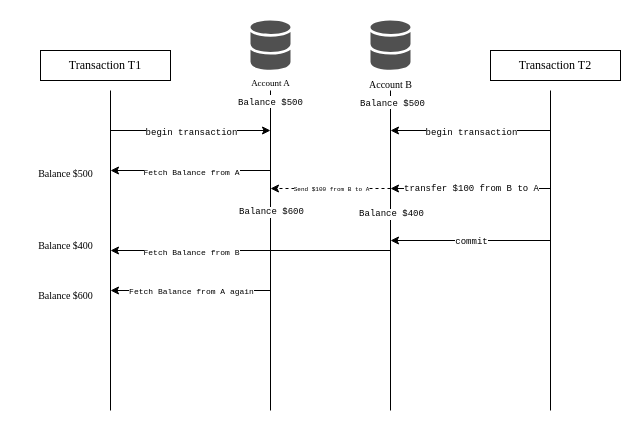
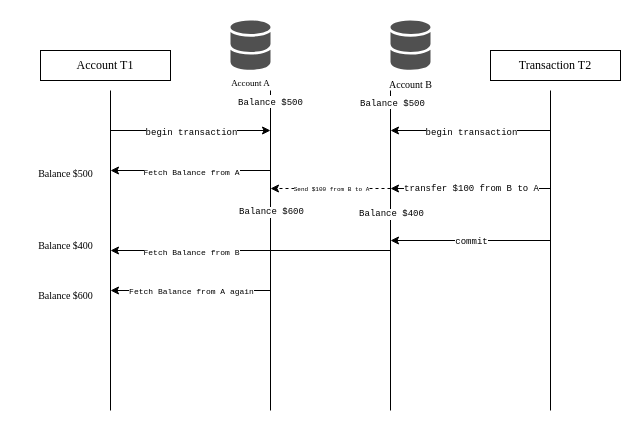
  <mxCell id="0" />
  <mxCell id="1" parent="0" />
  <mxCell id="2" value="" style="endArrow=none;html=1;rounded=0;" parent="1" edge="1"><mxGeometry width="50" height="50" relative="1" as="geometry"><mxPoint x="270" y="410" as="sourcePoint" /><mxPoint x="270" y="90" as="targetPoint" /></mxGeometry></mxCell>
  <mxCell id="3" value="&lt;font style=&quot;font-size: 9px;&quot; face=&quot;Courier New&quot;&gt;Balance $500&lt;/font&gt;" style="edgeLabel;html=1;align=center;verticalAlign=middle;resizable=0;points=[];" parent="2" vertex="1" connectable="0"><mxGeometry x="0.938" y="1" relative="1" as="geometry"><mxPoint as="offset" /></mxGeometry></mxCell>
  <mxCell id="4" value="Balance $600" style="edgeLabel;html=1;align=center;verticalAlign=middle;resizable=0;points=[];fontFamily=Courier New;fontSize=9;" parent="2" vertex="1" connectable="0"><mxGeometry x="0.245" relative="1" as="geometry"><mxPoint as="offset" /></mxGeometry></mxCell>
- <mxCell id="5" value="&lt;font style=&quot;font-size: 9px;&quot; face=&quot;Verdana&quot;&gt;Account A&lt;/font&gt;" style="sketch=0;shadow=0;dashed=0;html=1;strokeColor=none;fillColor=#505050;labelPosition=center;verticalLabelPosition=bottom;verticalAlign=top;outlineConnect=0;align=center;shape=mxgraph.office.databases.database_mini_2;fontSize=10;" parent="1" vertex="1"><mxGeometry x="250" y="20" width="40" height="50" as="geometry" /></mxCell>
+ <mxCell id="5" value="&lt;font style=&quot;font-size: 9px;&quot; face=&quot;Verdana&quot;&gt;Account A&lt;/font&gt;" style="sketch=0;shadow=0;dashed=0;html=1;strokeColor=none;fillColor=#505050;labelPosition=center;verticalLabelPosition=bottom;verticalAlign=top;outlineConnect=0;align=center;shape=mxgraph.office.databases.database_mini_2;fontSize=10;" parent="1" vertex="1"><mxGeometry x="230" y="20" width="40" height="50" as="geometry" /></mxCell>
  <mxCell id="6" value="" style="endArrow=none;html=1;rounded=0;" parent="1" edge="1"><mxGeometry width="50" height="50" relative="1" as="geometry"><mxPoint x="390" y="410" as="sourcePoint" /><mxPoint x="390" y="90" as="targetPoint" /></mxGeometry></mxCell>
  <mxCell id="7" value="&lt;font style=&quot;font-size: 9px;&quot; face=&quot;Courier New&quot;&gt;Balance $500&lt;/font&gt;" style="edgeLabel;html=1;align=center;verticalAlign=middle;resizable=0;points=[];" parent="6" vertex="1" connectable="0"><mxGeometry x="0.932" y="-1" relative="1" as="geometry"><mxPoint as="offset" /></mxGeometry></mxCell>
  <mxCell id="8" value="Balance $400" style="edgeLabel;html=1;align=center;verticalAlign=middle;resizable=0;points=[];fontFamily=Courier New;fontSize=9;" parent="6" vertex="1" connectable="0"><mxGeometry x="0.233" relative="1" as="geometry"><mxPoint as="offset" /></mxGeometry></mxCell>
- <mxCell id="9" value="&lt;font face=&quot;Verdana&quot; style=&quot;font-size: 10px;&quot;&gt;Account B&lt;/font&gt;" style="sketch=0;shadow=0;dashed=0;html=1;strokeColor=none;fillColor=#505050;labelPosition=center;verticalLabelPosition=bottom;verticalAlign=top;outlineConnect=0;align=center;shape=mxgraph.office.databases.database_mini_2;" parent="1" vertex="1"><mxGeometry x="370" y="20" width="40" height="50" as="geometry" /></mxCell>
+ <mxCell id="9" value="&lt;font face=&quot;Verdana&quot; style=&quot;font-size: 10px;&quot;&gt;Account B&lt;/font&gt;" style="sketch=0;shadow=0;dashed=0;html=1;strokeColor=none;fillColor=#505050;labelPosition=center;verticalLabelPosition=bottom;verticalAlign=top;outlineConnect=0;align=center;shape=mxgraph.office.databases.database_mini_2;" parent="1" vertex="1"><mxGeometry x="390" y="20" width="40" height="50" as="geometry" /></mxCell>
  <mxCell id="10" value="" style="endArrow=none;html=1;rounded=0;" parent="1" edge="1"><mxGeometry width="50" height="50" relative="1" as="geometry"><mxPoint x="110" y="410" as="sourcePoint" /><mxPoint x="110" y="90" as="targetPoint" /></mxGeometry></mxCell>
  <mxCell id="11" value="" style="endArrow=none;html=1;rounded=0;" parent="1" edge="1"><mxGeometry width="50" height="50" relative="1" as="geometry"><mxPoint x="550" y="410" as="sourcePoint" /><mxPoint x="550" y="90" as="targetPoint" /></mxGeometry></mxCell>
  <mxCell id="12" value="" style="endArrow=classic;html=1;rounded=0;" parent="1" edge="1"><mxGeometry width="50" height="50" relative="1" as="geometry"><mxPoint x="110" y="130" as="sourcePoint" /><mxPoint x="270" y="130" as="targetPoint" /></mxGeometry></mxCell>
  <mxCell id="13" value="&lt;font style=&quot;font-size: 9px;&quot; face=&quot;Courier New&quot;&gt;begin transaction&lt;/font&gt;" style="edgeLabel;html=1;align=center;verticalAlign=middle;resizable=0;points=[];" parent="12" vertex="1" connectable="0"><mxGeometry relative="1" as="geometry"><mxPoint as="offset" /></mxGeometry></mxCell>
  <mxCell id="14" value="" style="endArrow=classic;html=1;rounded=0;" parent="1" edge="1"><mxGeometry width="50" height="50" relative="1" as="geometry"><mxPoint x="270" y="170" as="sourcePoint" /><mxPoint x="110" y="170" as="targetPoint" /></mxGeometry></mxCell>
  <mxCell id="15" value="&lt;font style=&quot;font-size: 8px;&quot; face=&quot;Courier New&quot;&gt;Fetch Balance from A&lt;br&gt;&lt;/font&gt;" style="edgeLabel;html=1;align=center;verticalAlign=middle;resizable=0;points=[];" parent="14" vertex="1" connectable="0"><mxGeometry relative="1" as="geometry"><mxPoint as="offset" /></mxGeometry></mxCell>
  <mxCell id="16" value="&lt;font style=&quot;font-size: 10px;&quot; face=&quot;Verdana&quot;&gt;Balance $500&lt;/font&gt;" style="text;html=1;align=center;verticalAlign=middle;resizable=0;points=[];autosize=1;strokeColor=none;fillColor=none;" parent="1" vertex="1"><mxGeometry x="20" y="158" width="90" height="30" as="geometry" /></mxCell>
  <mxCell id="17" value="" style="endArrow=classic;html=1;rounded=0;" parent="1" edge="1"><mxGeometry width="50" height="50" relative="1" as="geometry"><mxPoint x="550" y="130" as="sourcePoint" /><mxPoint x="390" y="130" as="targetPoint" /></mxGeometry></mxCell>
  <mxCell id="18" value="&lt;font style=&quot;font-size: 9px;&quot; face=&quot;Courier New&quot;&gt;begin transaction&lt;/font&gt;" style="edgeLabel;html=1;align=center;verticalAlign=middle;resizable=0;points=[];" parent="17" vertex="1" connectable="0"><mxGeometry relative="1" as="geometry"><mxPoint as="offset" /></mxGeometry></mxCell>
- <mxCell id="19" value="&lt;font face=&quot;Verdana&quot;&gt;Transaction T1&lt;/font&gt;" style="text;align=center;html=1;verticalAlign=middle;whiteSpace=wrap;rounded=0;fillColor=default;strokeColor=default;" parent="1" vertex="1"><mxGeometry x="40" y="50" width="130" height="30" as="geometry" /></mxCell>
+ <mxCell id="19" value="&lt;font face=&quot;Verdana&quot;&gt;Account T1&lt;/font&gt;" style="text;align=center;html=1;verticalAlign=middle;whiteSpace=wrap;rounded=0;fillColor=default;strokeColor=default;" parent="1" vertex="1"><mxGeometry x="40" y="50" width="130" height="30" as="geometry" /></mxCell>
  <mxCell id="20" value="&lt;font face=&quot;Verdana&quot;&gt;Transaction T2&lt;/font&gt;" style="text;align=center;html=1;verticalAlign=middle;whiteSpace=wrap;rounded=0;fillColor=default;strokeColor=default;" parent="1" vertex="1"><mxGeometry x="490" y="50" width="130" height="30" as="geometry" /></mxCell>
  <mxCell id="21" value="" style="endArrow=classic;html=1;rounded=0;" parent="1" edge="1"><mxGeometry width="50" height="50" relative="1" as="geometry"><mxPoint x="550" y="188" as="sourcePoint" /><mxPoint x="390" y="188" as="targetPoint" /></mxGeometry></mxCell>
  <mxCell id="22" value="transfer $100 from B to A" style="edgeLabel;html=1;align=center;verticalAlign=middle;resizable=0;points=[];fontFamily=Courier New;fontSize=9;" parent="21" vertex="1" connectable="0"><mxGeometry relative="1" as="geometry"><mxPoint as="offset" /></mxGeometry></mxCell>
  <mxCell id="23" value="" style="endArrow=classic;html=1;rounded=0;dashed=1;" parent="1" edge="1"><mxGeometry width="50" height="50" relative="1" as="geometry"><mxPoint x="390" y="188" as="sourcePoint" /><mxPoint x="270" y="188" as="targetPoint" /></mxGeometry></mxCell>
  <mxCell id="24" value="Send $100 from B to A" style="edgeLabel;html=1;align=center;verticalAlign=middle;resizable=0;points=[];fontFamily=Courier New;fontSize=6;" parent="23" vertex="1" connectable="0"><mxGeometry x="0.002" relative="1" as="geometry"><mxPoint as="offset" /></mxGeometry></mxCell>
  <mxCell id="25" value="" style="endArrow=classic;html=1;rounded=0;" parent="1" edge="1"><mxGeometry width="50" height="50" relative="1" as="geometry"><mxPoint x="390" y="250" as="sourcePoint" /><mxPoint x="110" y="250" as="targetPoint" /></mxGeometry></mxCell>
  <mxCell id="26" value="&lt;font style=&quot;font-size: 8px;&quot; face=&quot;Courier New&quot;&gt;Fetch Balance from B&lt;/font&gt;" style="edgeLabel;html=1;align=center;verticalAlign=middle;resizable=0;points=[];fontSize=10;" parent="25" vertex="1" connectable="0"><mxGeometry x="0.602" y="-2" relative="1" as="geometry"><mxPoint x="24" y="2" as="offset" /></mxGeometry></mxCell>
  <mxCell id="27" value="&lt;font style=&quot;font-size: 10px;&quot; face=&quot;Verdana&quot;&gt;Balance $400&lt;/font&gt;" style="text;html=1;align=center;verticalAlign=middle;resizable=0;points=[];autosize=1;strokeColor=none;fillColor=none;" parent="1" vertex="1"><mxGeometry x="20" y="230" width="90" height="30" as="geometry" /></mxCell>
  <mxCell id="28" value="" style="endArrow=classic;html=1;rounded=0;fontFamily=Courier New;fontSize=10;" edge="1" parent="1"><mxGeometry width="50" height="50" relative="1" as="geometry"><mxPoint x="270" y="290" as="sourcePoint" /><mxPoint x="110" y="290" as="targetPoint" /></mxGeometry></mxCell>
  <mxCell id="29" value="&lt;font style=&quot;font-size: 8px;&quot; face=&quot;Courier New&quot;&gt;Fetch Balance from A again&lt;/font&gt;" style="edgeLabel;html=1;align=center;verticalAlign=middle;resizable=0;points=[];" vertex="1" connectable="0" parent="28"><mxGeometry x="-0.328" y="-1" relative="1" as="geometry"><mxPoint x="-26" as="offset" /></mxGeometry></mxCell>
  <mxCell id="30" value="&lt;font style=&quot;font-size: 10px;&quot; face=&quot;Verdana&quot;&gt;Balance $600&lt;/font&gt;" style="text;html=1;align=center;verticalAlign=middle;resizable=0;points=[];autosize=1;strokeColor=none;fillColor=none;" vertex="1" parent="1"><mxGeometry x="20" y="280" width="90" height="30" as="geometry" /></mxCell>
  <mxCell id="31" value="" style="endArrow=classic;html=1;rounded=0;" edge="1" parent="1"><mxGeometry width="50" height="50" relative="1" as="geometry"><mxPoint x="550" y="240" as="sourcePoint" /><mxPoint x="390" y="240" as="targetPoint" /></mxGeometry></mxCell>
  <mxCell id="32" value="&lt;font face=&quot;Courier New&quot; style=&quot;font-size: 9px;&quot;&gt;commit&lt;/font&gt;" style="edgeLabel;html=1;align=center;verticalAlign=middle;resizable=0;points=[];" vertex="1" connectable="0" parent="31"><mxGeometry x="0.357" y="-1" relative="1" as="geometry"><mxPoint x="29" as="offset" /></mxGeometry></mxCell>
